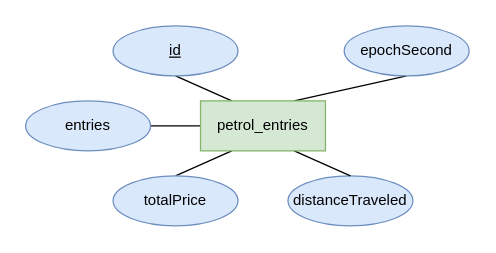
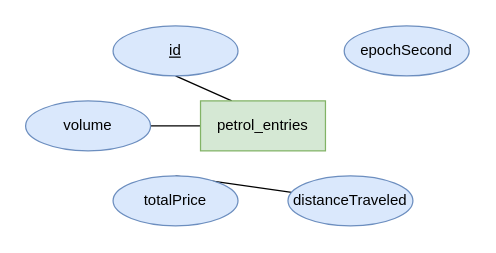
  <mxCell id="0" />
  <mxCell id="1" parent="0" />
  <mxCell id="2" style="rounded=0;orthogonalLoop=1;jettySize=auto;html=1;exitX=0.5;exitY=1;exitDx=0;exitDy=0;entryX=0.25;entryY=0;entryDx=0;entryDy=0;endArrow=none;endFill=0;" edge="1" parent="1" source="3" target="12"><mxGeometry relative="1" as="geometry" /></mxCell>
  <mxCell id="3" value="&lt;u&gt;id&lt;/u&gt;" style="ellipse;whiteSpace=wrap;html=1;fillColor=#dae8fc;strokeColor=#6c8ebf;" vertex="1" parent="1"><mxGeometry x="90" width="100" height="40" as="geometry" y="20" /></mxCell>
- <mxCell id="4" style="rounded=0;orthogonalLoop=1;jettySize=auto;html=1;exitX=0.5;exitY=1;exitDx=0;exitDy=0;entryX=0.75;entryY=0;entryDx=0;entryDy=0;endArrow=none;endFill=0;" edge="1" parent="1" source="5" target="12"><mxGeometry relative="1" as="geometry" /></mxCell>
  <mxCell id="5" value="epochSecond" style="ellipse;whiteSpace=wrap;html=1;fillColor=#dae8fc;strokeColor=#6c8ebf;" vertex="1" parent="1"><mxGeometry x="275" y="20" width="100" height="40" as="geometry" /></mxCell>
  <mxCell id="6" style="edgeStyle=orthogonalEdgeStyle;rounded=0;orthogonalLoop=1;jettySize=auto;html=1;exitX=1;exitY=0.5;exitDx=0;exitDy=0;entryX=0;entryY=0.5;entryDx=0;entryDy=0;endArrow=none;endFill=0;" edge="1" parent="1" source="7" target="12"><mxGeometry relative="1" as="geometry" /></mxCell>
- <mxCell id="7" value="entries" style="ellipse;whiteSpace=wrap;html=1;fillColor=#dae8fc;strokeColor=#6c8ebf;" vertex="1" parent="1"><mxGeometry y="80" width="100" height="40" as="geometry" x="20" /></mxCell>
- <mxCell id="8" style="rounded=0;orthogonalLoop=1;jettySize=auto;html=1;exitX=0.5;exitY=0;exitDx=0;exitDy=0;entryX=0.25;entryY=1;entryDx=0;entryDy=0;endArrow=none;endFill=0;" edge="1" parent="1" source="9" target="12"><mxGeometry relative="1" as="geometry" /></mxCell>
+ <mxCell id="7" value="volume" style="ellipse;whiteSpace=wrap;html=1;fillColor=#dae8fc;strokeColor=#6c8ebf;" vertex="1" parent="1"><mxGeometry y="80" width="100" height="40" as="geometry" x="20" /></mxCell>
+ <mxCell id="8" style="rounded=0;orthogonalLoop=1;jettySize=auto;html=1;exitX=0.5;exitY=0;exitDx=0;exitDy=0;endArrow=none;endFill=0;" edge="1" parent="1" source="9" target="10"><mxGeometry relative="1" as="geometry" /></mxCell>
  <mxCell id="9" value="totalPrice" style="ellipse;whiteSpace=wrap;html=1;fillColor=#dae8fc;strokeColor=#6c8ebf;" vertex="1" parent="1"><mxGeometry x="90" y="140" width="100" height="40" as="geometry" /></mxCell>
  <mxCell id="10" value="distanceTraveled" style="ellipse;whiteSpace=wrap;html=1;fillColor=#dae8fc;strokeColor=#6c8ebf;" vertex="1" parent="1"><mxGeometry x="230" y="140" width="100" height="40" as="geometry" /></mxCell>
- <mxCell id="11" style="rounded=0;orthogonalLoop=1;jettySize=auto;html=1;exitX=0.75;exitY=1;exitDx=0;exitDy=0;entryX=0.5;entryY=0;entryDx=0;entryDy=0;endArrow=none;endFill=0;" edge="1" parent="1" source="12" target="10"><mxGeometry relative="1" as="geometry" /></mxCell>
  <mxCell id="12" value="petrol_entries" style="rounded=0;whiteSpace=wrap;html=1;fillColor=#d5e8d4;strokeColor=#82b366;" vertex="1" parent="1"><mxGeometry x="160" y="80" width="100" height="40" as="geometry" /></mxCell>
